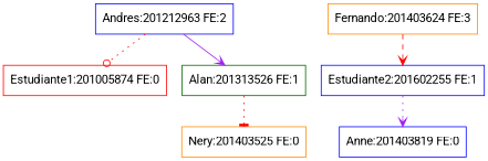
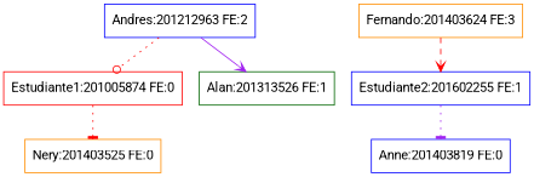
  digraph {
    fontname=Roboto
    rankdir=TB
    node [color=blue fontname=Roboto shape=record]
    edge [arrowhead=vee color=red fontname=Roboto style=dotted]
    n1 [color=red label="{Estudiante1:201005874 FE:0}"]
    n2 [label="{Andres:201212963 FE:2}"]
    n3 [color=darkgreen label="{Alan:201313526 FE:1}"]
    n4 [color=darkorange label="{Nery:201403525 FE:0}"]
    n5 [color=darkorange label="{Fernando:201403624 FE:3}"]
    n6 [label="{Estudiante2:201602255 FE:1}"]
    n7 [label="{Anne:201403819 FE:0}"]
    n2 -> n1 [arrowhead=odot]
    n2 -> n3 [color=purple style=solid]
-   n3 -> n4 [arrowhead=tee]
+   n1 -> n4 [arrowhead=tee]
    n5 -> n6 [style=dashed]
-   n6 -> n7 [color=purple]
+   n6 -> n7 [arrowhead=tee color=purple]
  }
